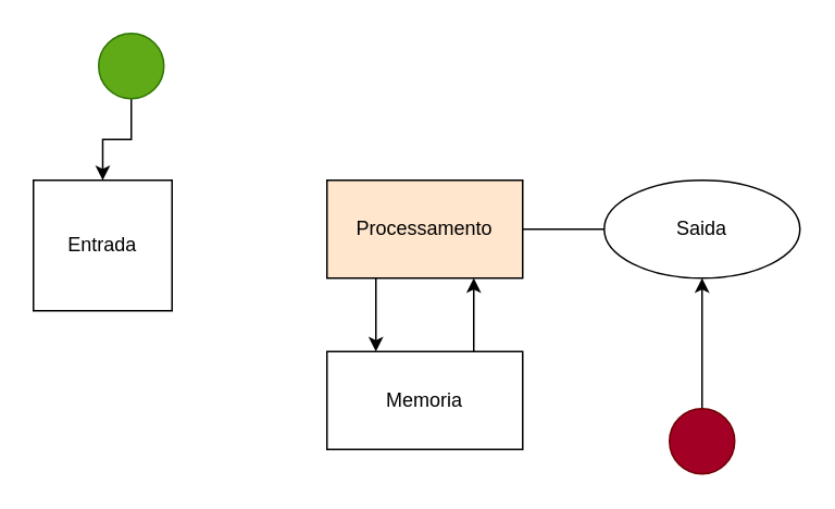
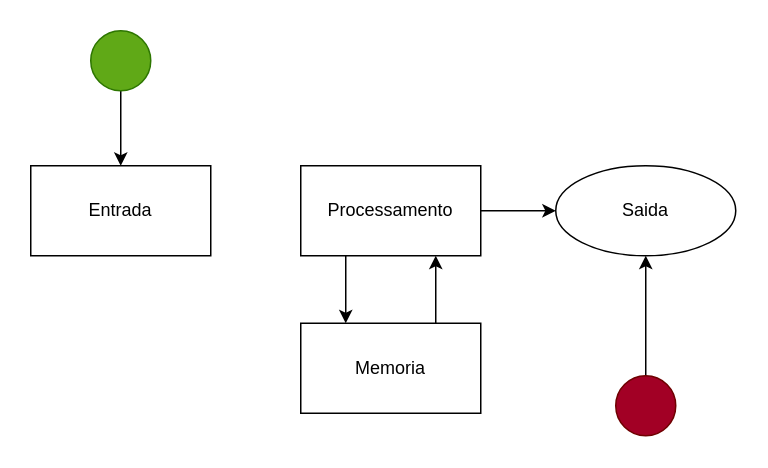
  <mxCell id="0" />
  <mxCell id="1" parent="0" />
- <mxCell id="2" value="Entrada" style="rounded=0;whiteSpace=wrap;html=1;" vertex="1" parent="1"><mxGeometry x="20" y="110" width="85" height="80" as="geometry" /></mxCell>
+ <mxCell id="2" value="Entrada" style="rounded=0;whiteSpace=wrap;html=1;" vertex="1" parent="1"><mxGeometry x="20" y="110" width="120" height="60" as="geometry" /></mxCell>
  <mxCell id="3" value="" style="edgeStyle=orthogonalEdgeStyle;rounded=0;orthogonalLoop=1;jettySize=auto;html=1;" edge="1" parent="1" source="4" target="2"><mxGeometry relative="1" as="geometry" /></mxCell>
  <mxCell id="4" value="" style="ellipse;whiteSpace=wrap;html=1;aspect=fixed;fillColor=#60a917;fontColor=#ffffff;strokeColor=#2D7600;" vertex="1" parent="1"><mxGeometry x="60" y="20" width="40" height="40" as="geometry" /></mxCell>
  <mxCell id="5" style="edgeStyle=orthogonalEdgeStyle;rounded=0;orthogonalLoop=1;jettySize=auto;html=1;exitX=0.75;exitY=0;exitDx=0;exitDy=0;entryX=0.75;entryY=1;entryDx=0;entryDy=0;" edge="1" parent="1" source="6" target="9"><mxGeometry relative="1" as="geometry" /></mxCell>
  <mxCell id="6" value="Memoria" style="rounded=0;whiteSpace=wrap;html=1;" vertex="1" parent="1"><mxGeometry x="200" y="215" width="120" height="60" as="geometry" /></mxCell>
  <mxCell id="7" style="edgeStyle=orthogonalEdgeStyle;rounded=0;orthogonalLoop=1;jettySize=auto;html=1;exitX=0.25;exitY=1;exitDx=0;exitDy=0;entryX=0.25;entryY=0;entryDx=0;entryDy=0;" edge="1" parent="1" source="9" target="6"><mxGeometry relative="1" as="geometry" /></mxCell>
- <mxCell id="8" value="" style="edgeStyle=orthogonalEdgeStyle;rounded=0;orthogonalLoop=1;jettySize=auto;html=1;endArrow=none;" edge="1" parent="1" source="9" target="10"><mxGeometry relative="1" as="geometry" /></mxCell>
- <mxCell id="9" value="Processamento" style="rounded=0;whiteSpace=wrap;html=1;fillColor=#ffe6cc;" vertex="1" parent="1"><mxGeometry x="200" y="110" width="120" height="60" as="geometry" /></mxCell>
+ <mxCell id="8" value="" style="edgeStyle=orthogonalEdgeStyle;rounded=0;orthogonalLoop=1;jettySize=auto;html=1;" edge="1" parent="1" source="9" target="10"><mxGeometry relative="1" as="geometry" /></mxCell>
+ <mxCell id="9" value="Processamento" style="rounded=0;whiteSpace=wrap;html=1;" vertex="1" parent="1"><mxGeometry x="200" y="110" width="120" height="60" as="geometry" /></mxCell>
  <mxCell id="10" value="Saida" style="ellipse;whiteSpace=wrap;html=1;" vertex="1" parent="1"><mxGeometry x="370" y="110" width="120" height="60" as="geometry" /></mxCell>
  <mxCell id="11" value="" style="edgeStyle=orthogonalEdgeStyle;rounded=0;orthogonalLoop=1;jettySize=auto;html=1;" edge="1" parent="1" source="12" target="10"><mxGeometry relative="1" as="geometry" /></mxCell>
  <mxCell id="12" value="" style="ellipse;whiteSpace=wrap;html=1;aspect=fixed;fillColor=#a20025;fontColor=#ffffff;strokeColor=#6F0000;" vertex="1" parent="1"><mxGeometry x="410" y="250" width="40" height="40" as="geometry" /></mxCell>
